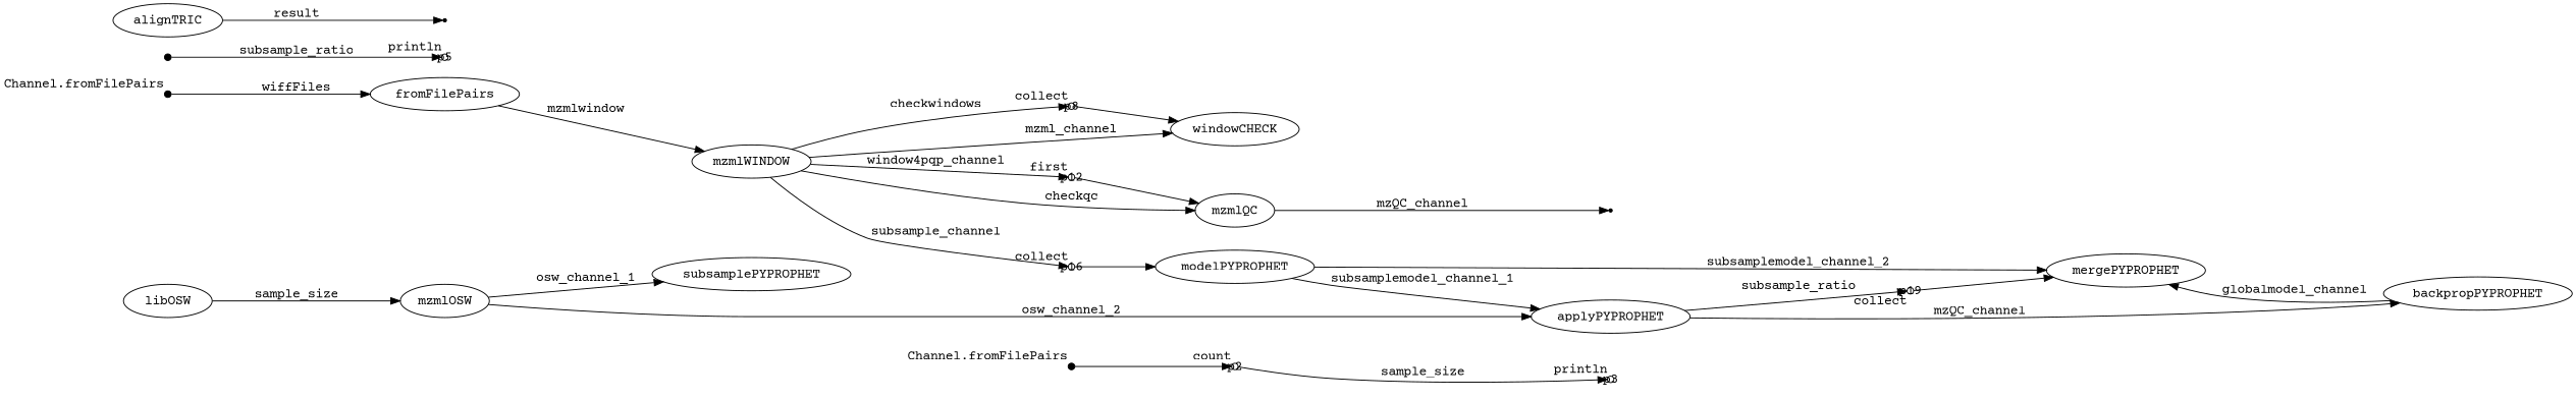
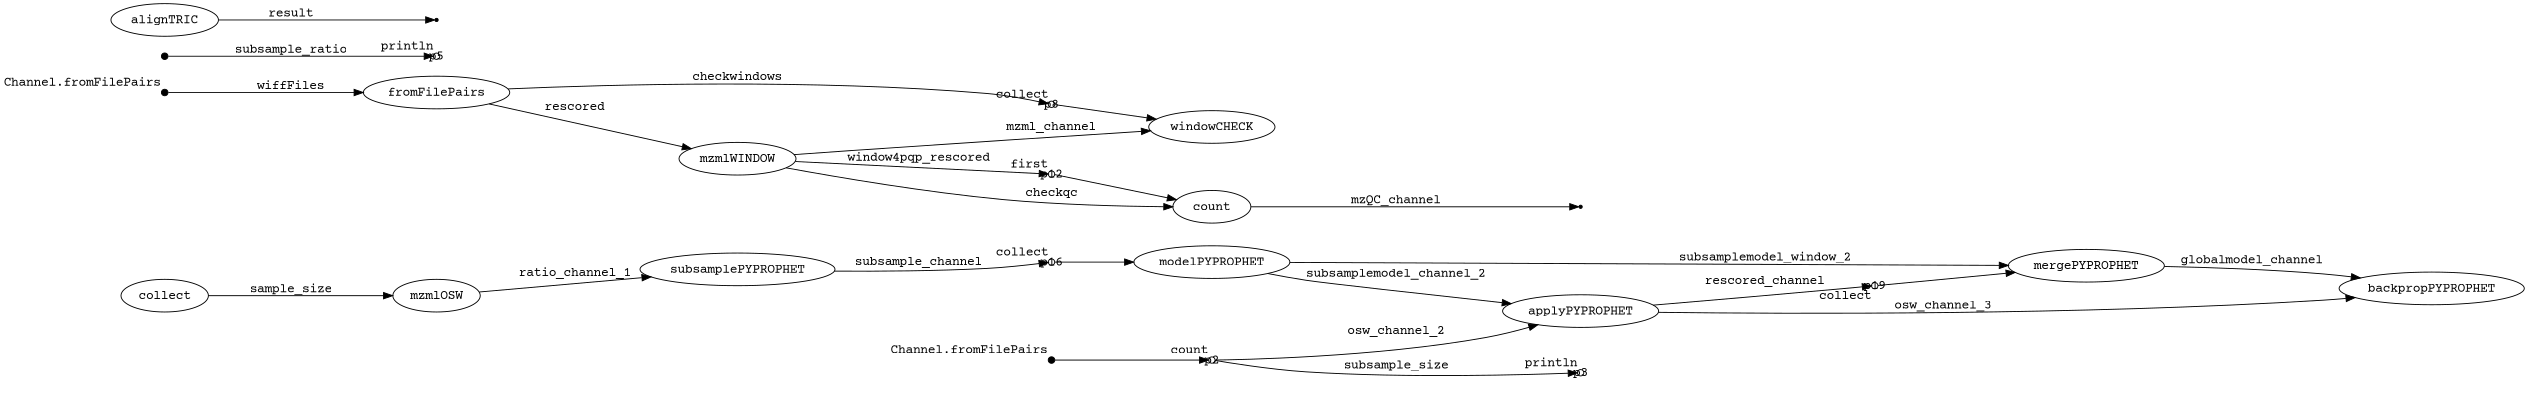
  digraph {
    fontname="Courier Prime"
    rankdir=LR
    node [fontname="Courier Prime"]
    edge [fontname="Courier Prime"]
    p0 [fixedsize=true shape=point width=0.1 xlabel="Channel.fromFilePairs"]
    n2 [label=fromFilePairs]
    n3 [label=mzmlWINDOW]
    p8 [fixedsize=true shape=circle width=0.1 xlabel=collect]
    p12 [fixedsize=true shape=circle width=0.1 xlabel=first]
-   n6 [label=mzmlQC]
+   n6 [label=count]
    n7 [label=windowCHECK]
    p1 [fixedsize=true shape=point width=0.1 xlabel="Channel.fromFilePairs"]
    p2 [fixedsize=true shape=circle width=0.1 xlabel=count]
    p3 [fixedsize=true shape=circle width=0.1 xlabel=println]
    p4 [fixedsize=true shape=point width=0.1]
    p5 [fixedsize=true shape=circle width=0.1 xlabel=println]
    n13 [label=mzmlOSW]
    n14 [label=subsamplePYPROPHET]
    n15 [label=applyPYPROPHET]
    p11 [shape=point]
    p16 [fixedsize=true shape=circle width=0.1 xlabel=collect]
    p19 [fixedsize=true shape=circle width=0.1 xlabel=collect]
    n19 [label=backpropPYPROPHET]
-   n20 [label=libOSW]
+   n20 [label=collect]
    n21 [label=modelPYPROPHET]
    n22 [label=mergePYPROPHET]
    n23 [label=alignTRIC]
    p24 [shape=point]
    p0 -> n2 [label=wiffFiles]
-   n2 -> n3 [label=mzmlwindow]
-   n3 -> p8 [label=checkwindows]
-   n3 -> p12 [label=window4pqp_channel]
+   n2 -> n3 [label=rescored]
+   n2 -> p8 [label=checkwindows]
+   n3 -> p12 [label=window4pqp_rescored]
    n3 -> n6 [label=checkqc]
    n3 -> n7 [label=mzml_channel]
    p8 -> n7
    p12 -> n6
    n6 -> p11 [label=mzQC_channel]
    p1 -> p2
-   p2 -> p3 [label=sample_size]
+   p2 -> p3 [label=subsample_size]
    p4 -> p5 [label=subsample_ratio]
-   n13 -> n14 [label=osw_channel_1]
-   n13 -> n15 [label=osw_channel_2]
-   n3 -> p16 [label=subsample_channel]
-   n15 -> p19 [label=subsample_ratio]
-   n15 -> n19 [label=mzQC_channel]
+   n13 -> n14 [label=ratio_channel_1]
+   p2 -> n15 [label=osw_channel_2]
+   n14 -> p16 [label=subsample_channel]
+   n15 -> p19 [label=rescored_channel]
+   n15 -> n19 [label=osw_channel_3]
    p16 -> n21
    p19 -> n22
    n20 -> n13 [label=sample_size]
-   n21 -> n15 [label=subsamplemodel_channel_1]
-   n21 -> n22 [label=subsamplemodel_channel_2]
-   n19 -> n22 [label=globalmodel_channel]
+   n21 -> n15 [label=subsamplemodel_channel_2]
+   n21 -> n22 [label=subsamplemodel_window_2]
+   n22 -> n19 [label=globalmodel_channel]
    n23 -> p24 [label=result]
  }
